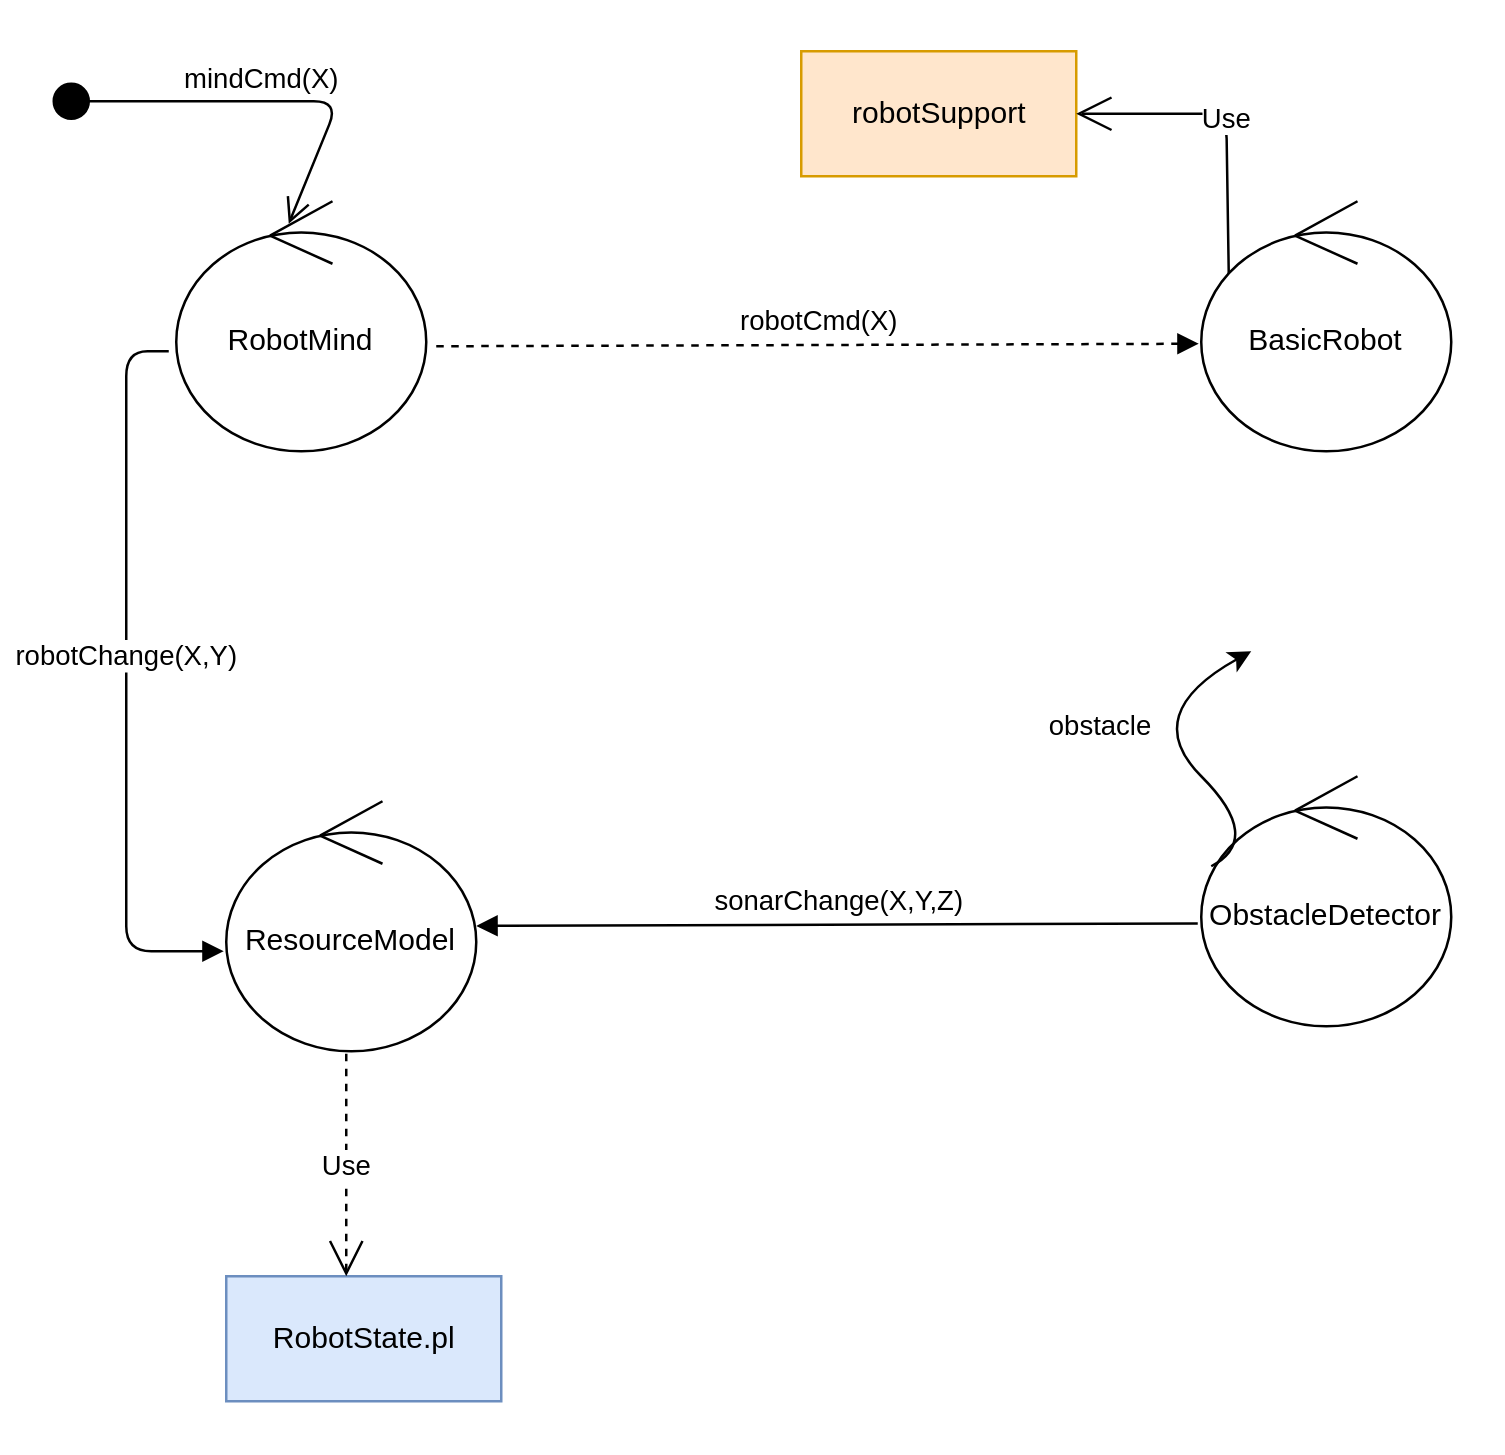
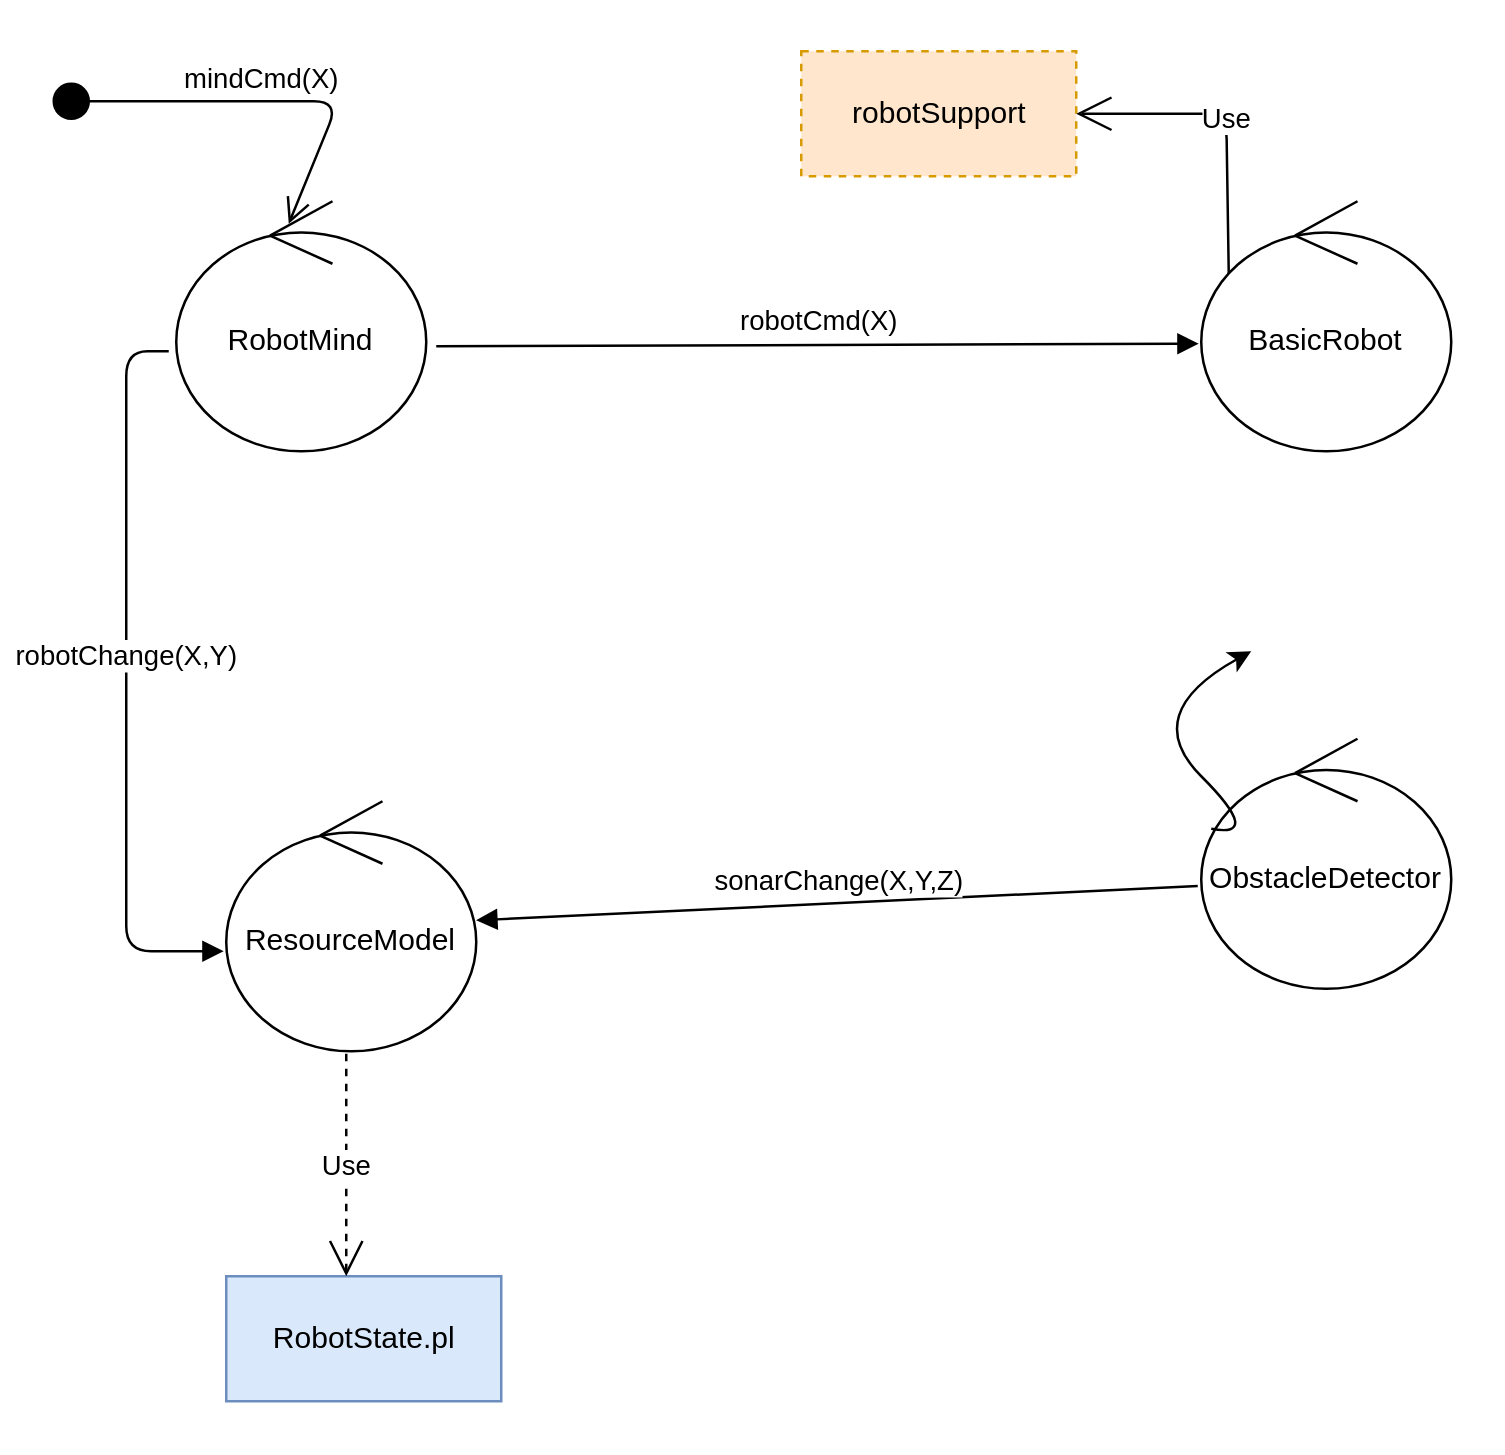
  <mxCell id="0" />
  <mxCell id="1" parent="0" />
  <mxCell id="2" value="RobotMind" style="ellipse;shape=umlControl;whiteSpace=wrap;html=1;" vertex="1" parent="1"><mxGeometry x="70" y="80" width="100" height="100" as="geometry" /></mxCell>
  <mxCell id="3" value="BasicRobot" style="ellipse;shape=umlControl;whiteSpace=wrap;html=1;" vertex="1" parent="1"><mxGeometry x="480" y="80" width="100" height="100" as="geometry" /></mxCell>
  <mxCell id="4" value="ResourceModel&lt;span style=&quot;font-family: &amp;#34;helvetica&amp;#34; , &amp;#34;arial&amp;#34; , sans-serif ; font-size: 0px ; white-space: nowrap&quot;&gt;%3CmxGraphModel%3E%3Croot%3E%3CmxCell%20id%3D%220%22%2F%3E%3CmxCell%20id%3D%221%22%20parent%3D%220%22%2F%3E%3CmxCell%20id%3D%222%22%20value%3D%22RobotMind%22%20style%3D%22ellipse%3Bshape%3DumlControl%3BwhiteSpace%3Dwrap%3Bhtml%3D1%3B%22%20vertex%3D%221%22%20parent%3D%221%22%3E%3CmxGeometry%20x%3D%2260%22%20y%3D%2270%22%20width%3D%22100%22%20height%3D%22100%22%20as%3D%22geometry%22%2F%3E%3C%2FmxCell%3E%3C%2Froot%3E%3C%2FmxGraphModel%3E&lt;/span&gt;" style="ellipse;shape=umlControl;whiteSpace=wrap;html=1;" vertex="1" parent="1"><mxGeometry x="90" y="320" width="100" height="100" as="geometry" /></mxCell>
- <mxCell id="5" value="ObstacleDetector" style="ellipse;shape=umlControl;whiteSpace=wrap;html=1;" vertex="1" parent="1"><mxGeometry x="480" y="310" width="100" height="100" as="geometry" /></mxCell>
- <mxCell id="6" value="robotCmd(X)" style="html=1;verticalAlign=bottom;endArrow=block;entryX=-0.01;entryY=0.57;entryDx=0;entryDy=0;entryPerimeter=0;exitX=1.04;exitY=0.58;exitDx=0;exitDy=0;exitPerimeter=0;dashed=1;" edge="1" parent="1" source="2" target="3"><mxGeometry width="80" relative="1" as="geometry"><mxPoint x="190" y="119" as="sourcePoint" /><mxPoint x="120" y="120" as="targetPoint" /></mxGeometry></mxCell>
+ <mxCell id="5" value="ObstacleDetector" style="ellipse;shape=umlControl;whiteSpace=wrap;html=1;" vertex="1" parent="1"><mxGeometry x="480" y="295" width="100" height="100" as="geometry" /></mxCell>
+ <mxCell id="6" value="robotCmd(X)" style="html=1;verticalAlign=bottom;endArrow=block;entryX=-0.01;entryY=0.57;entryDx=0;entryDy=0;entryPerimeter=0;exitX=1.04;exitY=0.58;exitDx=0;exitDy=0;exitPerimeter=0;" edge="1" parent="1" source="2" target="3"><mxGeometry width="80" relative="1" as="geometry"><mxPoint x="190" y="119" as="sourcePoint" /><mxPoint x="120" y="120" as="targetPoint" /></mxGeometry></mxCell>
  <mxCell id="7" value="robotChange(X,Y)" style="html=1;verticalAlign=bottom;endArrow=block;exitX=-0.03;exitY=0.6;exitDx=0;exitDy=0;exitPerimeter=0;entryX=-0.01;entryY=0.6;entryDx=0;entryDy=0;entryPerimeter=0;" edge="1" parent="1" source="2" target="4"><mxGeometry width="80" relative="1" as="geometry"><mxPoint x="360" y="360" as="sourcePoint" /><mxPoint x="440" y="360" as="targetPoint" /><Array as="points"><mxPoint x="50" y="140" /><mxPoint x="50" y="380" /></Array></mxGeometry></mxCell>
  <mxCell id="8" value="sonarChange(X,Y,Z)" style="html=1;verticalAlign=bottom;endArrow=block;exitX=-0.014;exitY=0.589;exitDx=0;exitDy=0;exitPerimeter=0;" edge="1" parent="1" source="5" target="4"><mxGeometry width="80" relative="1" as="geometry"><mxPoint x="270" y="380" as="sourcePoint" /><mxPoint x="200" y="373" as="targetPoint" /></mxGeometry></mxCell>
  <mxCell id="9" value="mindCmd(X)" style="html=1;verticalAlign=bottom;startArrow=circle;startFill=1;endArrow=open;startSize=6;endSize=8;entryX=0.45;entryY=0.09;entryDx=0;entryDy=0;entryPerimeter=0;" edge="1" parent="1" target="2"><mxGeometry width="80" relative="1" as="geometry"><mxPoint x="20" y="40" as="sourcePoint" /><mxPoint x="100" y="40" as="targetPoint" /><Array as="points"><mxPoint x="135" y="40" /></Array></mxGeometry></mxCell>
  <mxCell id="10" value="RobotState.pl" style="html=1;fillColor=#dae8fc;strokeColor=#6c8ebf;" vertex="1" parent="1"><mxGeometry x="90" y="510" width="110" height="50" as="geometry" /></mxCell>
  <mxCell id="11" value="Use" style="endArrow=open;endSize=12;dashed=1;html=1;exitX=0.48;exitY=1.01;exitDx=0;exitDy=0;exitPerimeter=0;" edge="1" parent="1" source="4"><mxGeometry width="160" relative="1" as="geometry"><mxPoint x="60" y="470" as="sourcePoint" /><mxPoint x="138" y="510" as="targetPoint" /></mxGeometry></mxCell>
  <mxCell id="12" value="" style="curved=1;endArrow=classic;html=1;exitX=0.04;exitY=0.36;exitDx=0;exitDy=0;exitPerimeter=0;" edge="1" parent="1" source="5"><mxGeometry width="50" height="50" relative="1" as="geometry"><mxPoint x="455" y="335" as="sourcePoint" /><mxPoint x="500" y="260" as="targetPoint" /><Array as="points"><mxPoint x="505" y="335" /><mxPoint x="455" y="285" /></Array></mxGeometry></mxCell>
- <mxCell id="13" value="&lt;font style=&quot;font-size: 11px&quot;&gt;obstacle&lt;/font&gt;" style="text;html=1;strokeColor=none;fillColor=none;align=center;verticalAlign=middle;whiteSpace=wrap;rounded=0;" vertex="1" parent="1"><mxGeometry x="420" y="280" width="40" height="20" as="geometry" /></mxCell>
- <mxCell id="14" value="robotSupport" style="html=1;fillColor=#ffe6cc;strokeColor=#d79b00;" vertex="1" parent="1"><mxGeometry x="320" y="20" width="110" height="50" as="geometry" /></mxCell>
+ <mxCell id="14" value="robotSupport" style="html=1;fillColor=#ffe6cc;strokeColor=#d79b00;dashed=1;" vertex="1" parent="1"><mxGeometry x="320" y="20" width="110" height="50" as="geometry" /></mxCell>
  <mxCell id="15" value="Use" style="endArrow=open;endSize=12;dashed=0;html=1;exitX=0.11;exitY=0.29;exitDx=0;exitDy=0;exitPerimeter=0;entryX=1;entryY=0.5;entryDx=0;entryDy=0;" edge="1" parent="1" source="3" target="14"><mxGeometry width="160" relative="1" as="geometry"><mxPoint x="510" y="5" as="sourcePoint" /><mxPoint x="509.96" y="130" as="targetPoint" /><Array as="points"><mxPoint x="490" y="45" /></Array></mxGeometry></mxCell>
